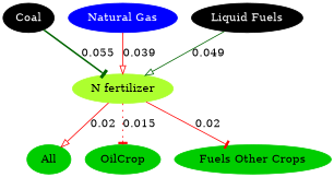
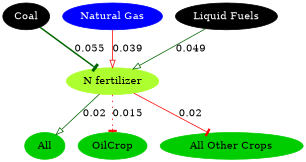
  digraph {
    node [color=green3 style=filled]
    edge [arrowhead=onormal color=darkgreen style=solid]
    n1 [color=greenyellow label="N fertilizer"]
    n2 [label=All]
    n3 [label=OilCrop]
-   n4 [label="Fuels Other Crops"]
+   n4 [label="All Other Crops"]
    n5 [color=black fontcolor=white label=Coal]
    n6 [color=blue fontcolor=white label="Natural Gas"]
    n7 [color=black fontcolor=white label="Liquid Fuels"]
-   n1 -> n2 [color=red label=0.02]
+   n1 -> n2 [label=0.02]
    n1 -> n3 [arrowhead=tee color=red label=0.015 style=dotted]
    n1 -> n4 [arrowhead=tee color=red label=0.02]
    n5 -> n1 [arrowhead=tee label=0.055 style=bold]
    n6 -> n1 [color=red label=0.039]
    n7 -> n1 [label=0.049]
  }
